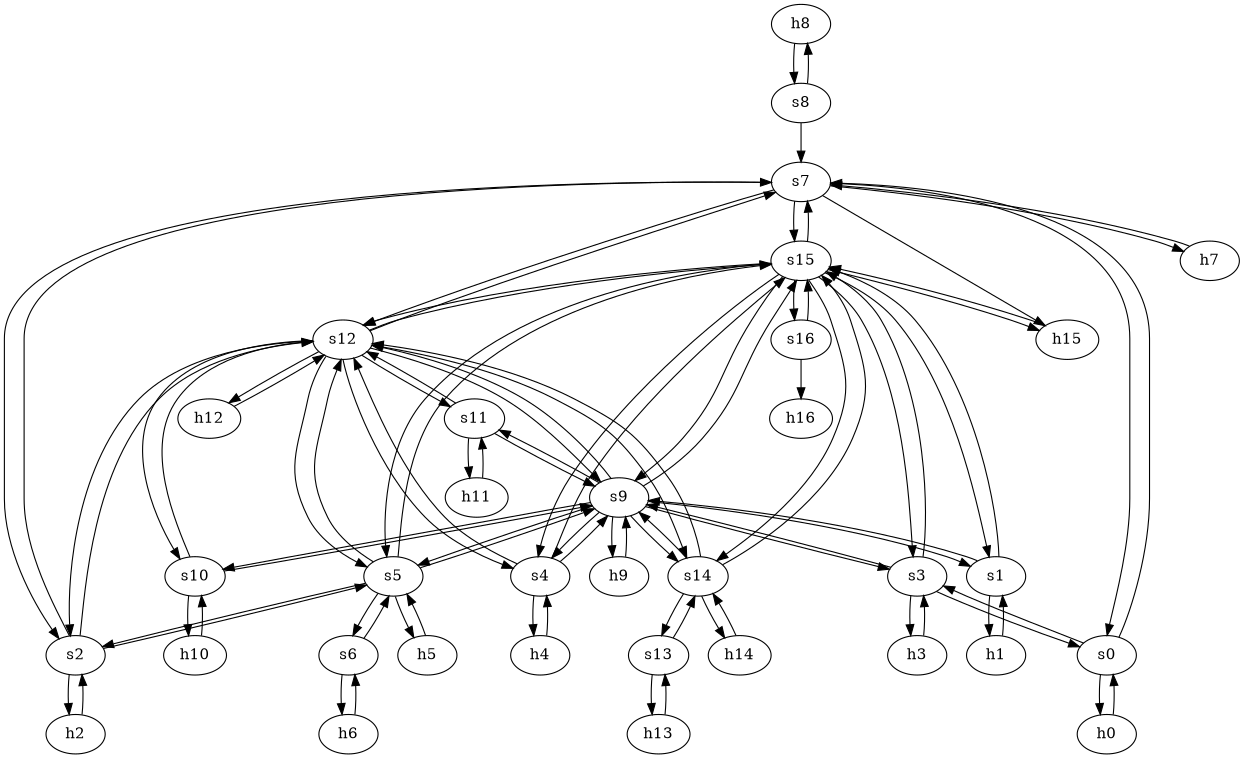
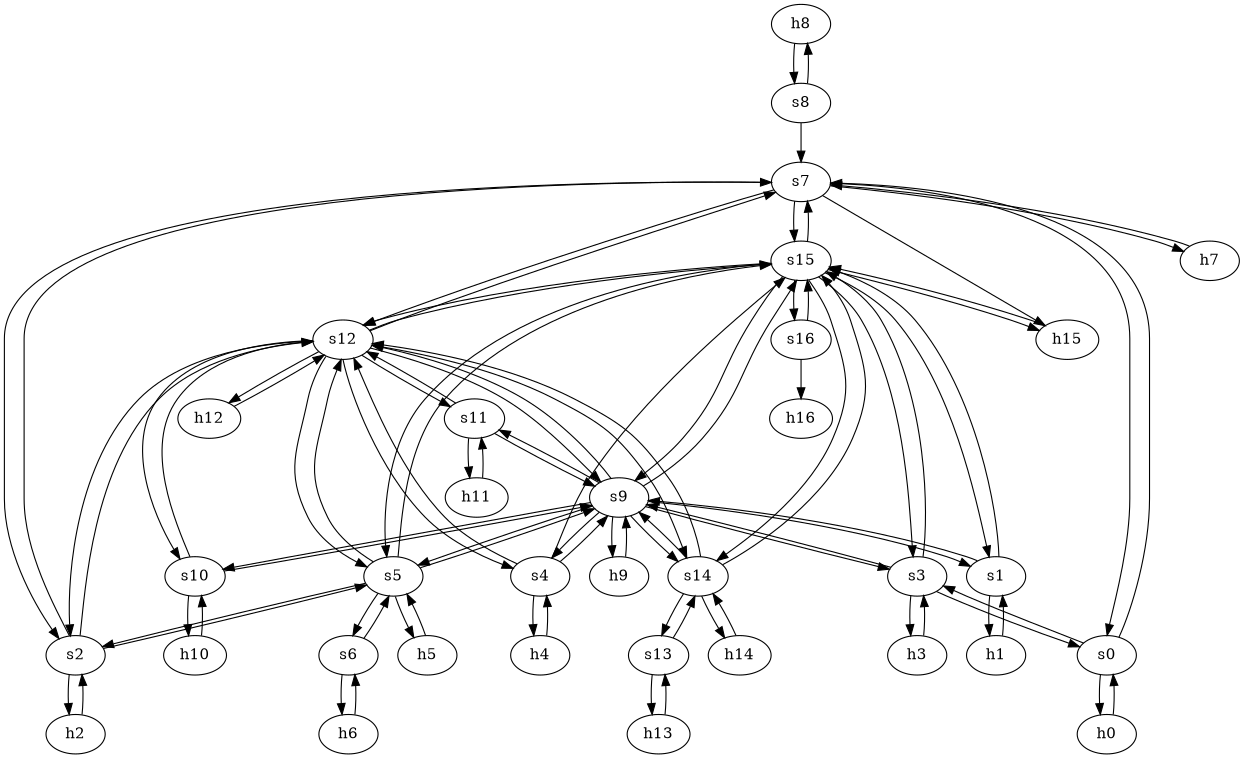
  strict digraph {
    node [type=host]
    edge [capacity="1Gbps" cost=1 dst_port=1 src_port=1]
    h8 [ip="111.0.8.8" mac="00:00:00:00:8:8"]
    s8 [type=switch]
    s7 [type=switch]
    s15 [type=switch]
    s12 [type=switch]
    s2 [type=switch]
    s0 [type=switch]
    h7 [ip="111.0.7.7" mac="00:00:00:00:7:7"]
    h15 [ip="111.0.15.15" mac="00:00:00:00:15:15"]
    h9 [ip="111.0.9.9" mac="00:00:00:00:9:9"]
    s9 [type=switch]
    s3 [type=switch]
    s1 [type=switch]
    s4 [type=switch]
    s5 [type=switch]
    s10 [type=switch]
    s14 [type=switch]
    s11 [type=switch]
    h3 [ip="111.0.3.3" mac="00:00:00:00:3:3"]
    h1 [ip="111.0.1.1" mac="00:00:00:00:1:1"]
    h4 [ip="111.0.4.4" mac="00:00:00:00:4:4"]
    s6 [type=switch]
    h5 [ip="111.0.5.5" mac="00:00:00:00:5:5"]
    s16 [type=switch]
    h10 [ip="111.0.10.10" mac="00:00:00:00:10:10"]
    s13 [type=switch]
    h14 [ip="111.0.14.14" mac="00:00:00:00:14:14"]
    h12 [ip="111.0.12.12" mac="00:00:00:00:12:12"]
    h11 [ip="111.0.11.11" mac="00:00:00:00:11:11"]
    h2 [ip="111.0.2.2" mac="00:00:00:00:2:2"]
    h0 [ip="111.0.0.0" mac="00:00:00:00:0:0"]
    h6 [ip="111.0.6.6" mac="00:00:00:00:6:6"]
    h16 [ip="111.0.16.16" mac="00:00:00:00:16:16"]
    h13 [ip="111.0.13.13" mac="00:00:00:00:13:13"]
    h8 -> s8
    s8 -> h8
    s8 -> s7 [dst_port=4 src_port=2]
    s7 -> s15 [dst_port=6 src_port=6]
    s7 -> s12 [dst_port=5 src_port=5]
    s7 -> s2 [dst_port=4 src_port=3]
    s7 -> s0 [dst_port=3 src_port=2]
    s7 -> h7
    s7 -> h15 [dst_port=2 src_port=4]
    s15 -> s7 [dst_port=6 src_port=6]
    s15 -> s12 [dst_port=10 src_port=8]
    s15 -> h15
    s15 -> s9 [dst_port=10 src_port=7]
    s15 -> s3 [dst_port=4 src_port=3]
    s15 -> s1 [dst_port=3 src_port=2]
-   s15 -> s4 [dst_port=4 src_port=4]
    s15 -> s5 [dst_port=6 src_port=5]
    s15 -> s14 [dst_port=5 src_port=9]
    s15 -> s16 [dst_port=2 src_port=10]
    s12 -> s7 [dst_port=5 src_port=5]
    s12 -> s15 [dst_port=8 src_port=10]
    s12 -> s2 [dst_port=2 src_port=2]
    s12 -> s9 [dst_port=8 src_port=6]
    s12 -> s4 [dst_port=3 src_port=3]
    s12 -> s5 [dst_port=4 src_port=4]
    s12 -> s10 [dst_port=3 src_port=7]
    s12 -> s14 [dst_port=3 src_port=9]
    s12 -> s11 [dst_port=3 src_port=8]
    s12 -> h12
    s2 -> s7 [dst_port=3 src_port=4]
    s2 -> s12 [dst_port=2 src_port=2]
    s2 -> s5 [dst_port=2 src_port=3]
    s2 -> h2
    s0 -> s7 [dst_port=2 src_port=3]
    s0 -> s3 [dst_port=2 src_port=2]
    s0 -> h0
    h7 -> s7
    h15 -> s15
    h9 -> s9
    s9 -> s15 [dst_port=7 src_port=10]
    s9 -> s12 [dst_port=6 src_port=8]
    s9 -> h9
    s9 -> s3 [dst_port=3 src_port=3]
    s9 -> s1 [dst_port=2 src_port=2]
    s9 -> s4 [dst_port=2 src_port=4]
    s9 -> s5 [dst_port=3 src_port=5]
    s9 -> s10 [dst_port=2 src_port=6]
    s9 -> s14 [dst_port=2 src_port=9]
    s9 -> s11 [dst_port=2 src_port=7]
    s3 -> s15 [dst_port=3 src_port=4]
    s3 -> s0 [dst_port=2 src_port=2]
    s3 -> s9 [dst_port=3 src_port=3]
    s3 -> h3
    s1 -> s15 [dst_port=2 src_port=3]
    s1 -> s9 [dst_port=2 src_port=2]
    s1 -> h1
    s4 -> s15 [dst_port=4 src_port=4]
    s4 -> s12 [dst_port=3 src_port=3]
    s4 -> s9 [dst_port=4 src_port=2]
    s4 -> h4
    s5 -> s15 [dst_port=5 src_port=6]
    s5 -> s12 [dst_port=4 src_port=4]
    s5 -> s2 [dst_port=3 src_port=2]
    s5 -> s9 [dst_port=5 src_port=3]
    s5 -> s6 [dst_port=2 src_port=5]
    s5 -> h5
    s10 -> s12 [dst_port=7 src_port=3]
    s10 -> s9 [dst_port=6 src_port=2]
    s10 -> h10
    s14 -> s15 [dst_port=9 src_port=5]
    s14 -> s12 [dst_port=9 src_port=3]
    s14 -> s9 [dst_port=9 src_port=2]
    s14 -> s13 [dst_port=2 src_port=4]
    s14 -> h14
    s11 -> s12 [dst_port=8 src_port=3]
    s11 -> s9 [dst_port=7 src_port=2]
    s11 -> h11
    h3 -> s3
    h1 -> s1
    h4 -> s4
    s6 -> s5 [dst_port=5 src_port=2]
    s6 -> h6
    h5 -> s5
    s16 -> s15 [dst_port=10 src_port=2]
    s16 -> h16
    h10 -> s10
    s13 -> s14 [dst_port=4 src_port=2]
    s13 -> h13
    h14 -> s14
    h12 -> s12
    h11 -> s11
    h2 -> s2
    h0 -> s0
    h6 -> s6
    h13 -> s13
  }
